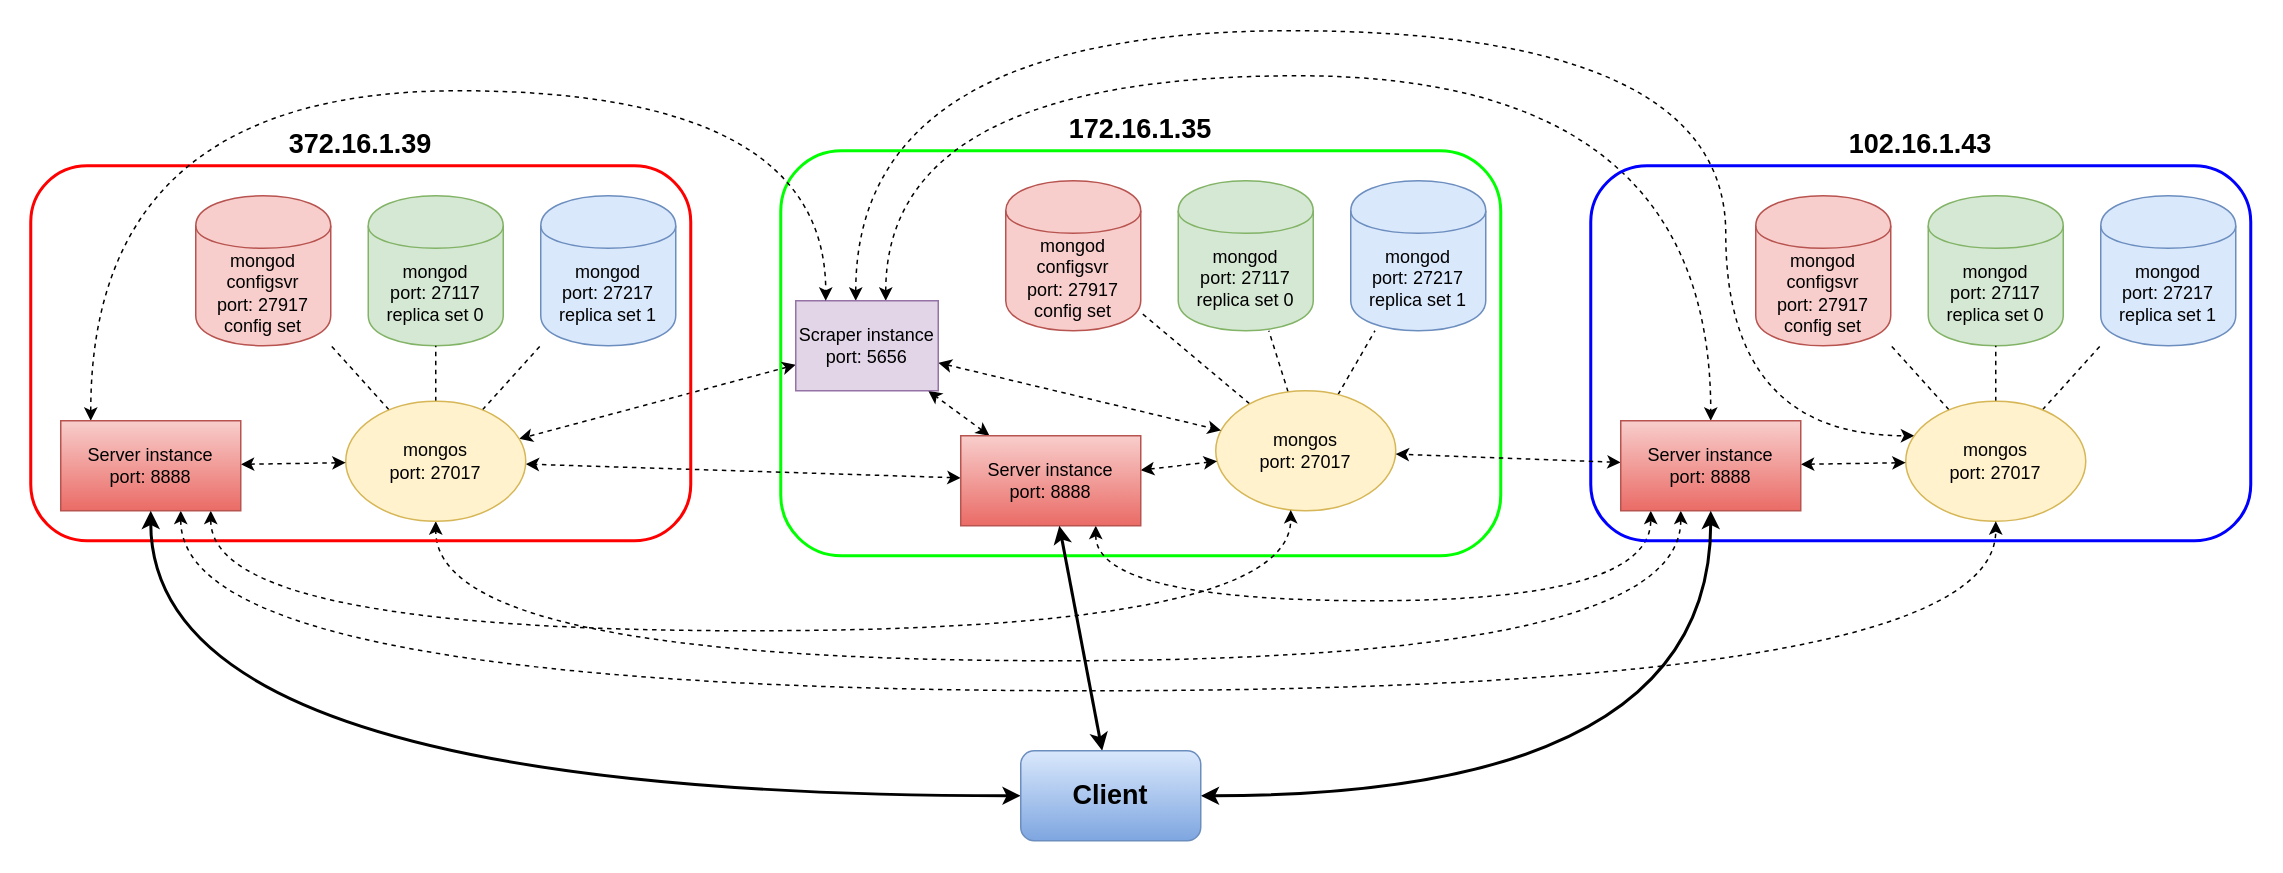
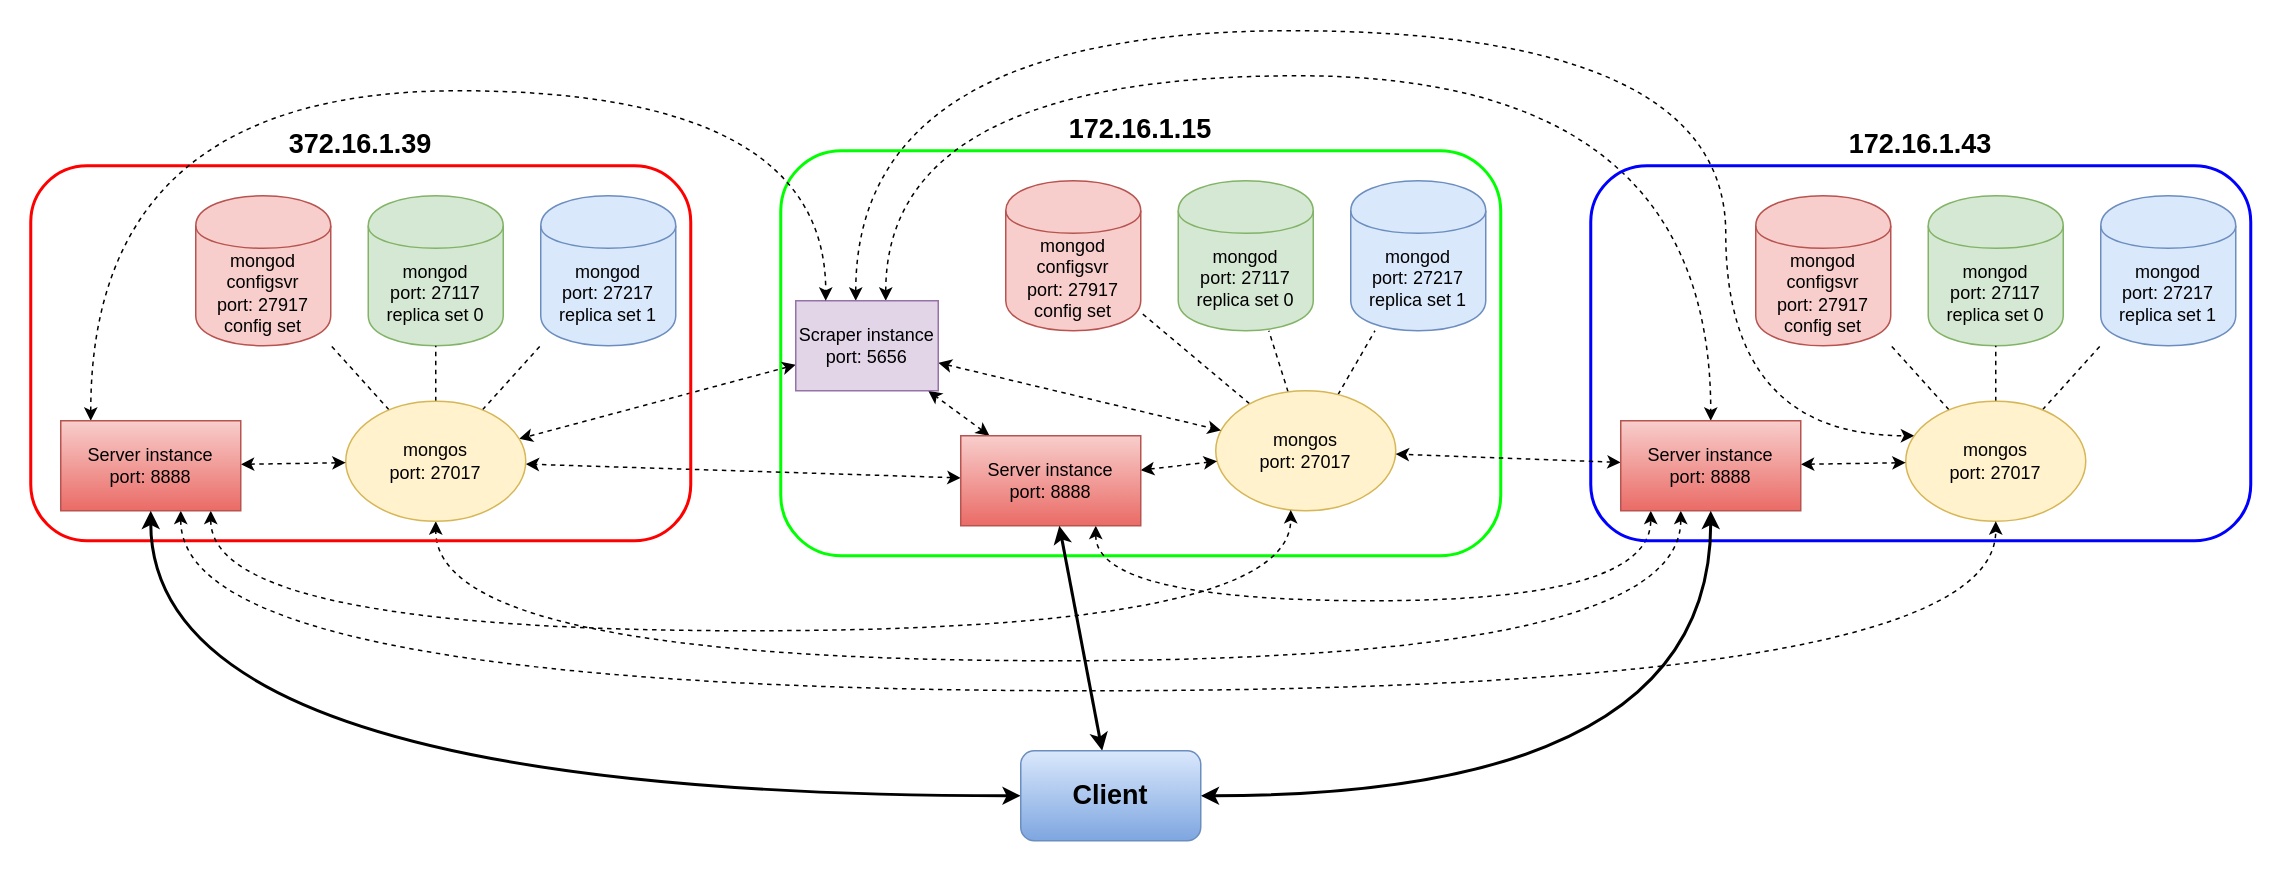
  <mxCell id="0" />
  <mxCell id="1" parent="0" />
- <mxCell id="2" value="&lt;div style=&quot;font-size: 18px;&quot;&gt;172.16.1.35&lt;/div&gt;" style="rounded=1;whiteSpace=wrap;html=1;labelPosition=center;verticalLabelPosition=top;align=center;verticalAlign=bottom;fillColor=none;fontSize=18;fontStyle=1;strokeColor=#00FF00;strokeWidth=2;" vertex="1" parent="1"><mxGeometry x="520" y="100" width="480" height="270" as="geometry" /></mxCell>
+ <mxCell id="2" value="&lt;div style=&quot;font-size: 18px;&quot;&gt;172.16.1.15&lt;/div&gt;" style="rounded=1;whiteSpace=wrap;html=1;labelPosition=center;verticalLabelPosition=top;align=center;verticalAlign=bottom;fillColor=none;fontSize=18;fontStyle=1;strokeColor=#00FF00;strokeWidth=2;" vertex="1" parent="1"><mxGeometry x="520" y="100" width="480" height="270" as="geometry" /></mxCell>
  <mxCell id="3" value="mongod&lt;br&gt;port: 27217&lt;br&gt;replica set 1" style="shape=cylinder;whiteSpace=wrap;html=1;boundedLbl=1;backgroundOutline=1;fillColor=#dae8fc;strokeColor=#6c8ebf;" vertex="1" parent="1"><mxGeometry x="900" y="120" width="90" height="100" as="geometry" /></mxCell>
  <mxCell id="4" value="mongod&lt;br&gt;port: 27117&lt;br&gt;replica set 0" style="shape=cylinder;whiteSpace=wrap;html=1;boundedLbl=1;backgroundOutline=1;fillColor=#d5e8d4;strokeColor=#82b366;" vertex="1" parent="1"><mxGeometry x="785" y="120" width="90" height="100" as="geometry" /></mxCell>
  <mxCell id="5" value="mongod&lt;br&gt;configsvr&lt;br&gt;port: 27917&lt;br&gt;config set" style="shape=cylinder;whiteSpace=wrap;html=1;boundedLbl=1;backgroundOutline=1;fillColor=#f8cecc;strokeColor=#b85450;" vertex="1" parent="1"><mxGeometry x="670" y="120" width="90" height="100" as="geometry" /></mxCell>
  <mxCell id="6" style="rounded=0;orthogonalLoop=1;jettySize=auto;html=1;endArrow=none;endFill=0;dashed=1;" edge="1" parent="1" source="9" target="5"><mxGeometry relative="1" as="geometry" /></mxCell>
  <mxCell id="7" style="edgeStyle=none;rounded=0;orthogonalLoop=1;jettySize=auto;html=1;dashed=1;endArrow=none;endFill=0;" edge="1" parent="1" source="9" target="4"><mxGeometry relative="1" as="geometry" /></mxCell>
  <mxCell id="8" style="edgeStyle=none;rounded=0;orthogonalLoop=1;jettySize=auto;html=1;dashed=1;endArrow=none;endFill=0;" edge="1" parent="1" source="9" target="3"><mxGeometry relative="1" as="geometry" /></mxCell>
  <mxCell id="9" value="mongos&lt;br&gt;port: 27017" style="ellipse;whiteSpace=wrap;html=1;fillColor=#fff2cc;strokeColor=#d6b656;" vertex="1" parent="1"><mxGeometry x="810" y="260" width="120" height="80" as="geometry" /></mxCell>
  <mxCell id="10" style="edgeStyle=none;rounded=0;orthogonalLoop=1;jettySize=auto;html=1;dashed=1;endArrow=classic;endFill=1;startArrow=classic;startFill=1;" edge="1" parent="1" source="14" target="19"><mxGeometry relative="1" as="geometry" /></mxCell>
  <mxCell id="11" style="edgeStyle=none;rounded=0;orthogonalLoop=1;jettySize=auto;html=1;dashed=1;startArrow=classic;startFill=1;endArrow=classic;endFill=1;" edge="1" parent="1" source="14" target="9"><mxGeometry relative="1" as="geometry" /></mxCell>
  <mxCell id="12" style="edgeStyle=none;rounded=0;orthogonalLoop=1;jettySize=auto;html=1;dashed=1;startArrow=classic;startFill=1;endArrow=classic;endFill=1;fontSize=18;" edge="1" parent="1" source="14" target="39"><mxGeometry relative="1" as="geometry" /></mxCell>
  <mxCell id="13" style="edgeStyle=orthogonalEdgeStyle;curved=1;rounded=0;orthogonalLoop=1;jettySize=auto;html=1;dashed=1;startArrow=classic;startFill=1;endArrow=classic;endFill=1;fontSize=18;" edge="1" parent="1" source="14" target="31"><mxGeometry relative="1" as="geometry"><Array as="points"><mxPoint x="730" y="400" /><mxPoint x="1100" y="400" /></Array></mxGeometry></mxCell>
  <mxCell id="14" value="Server instance&lt;br&gt;port: 8888" style="rounded=0;whiteSpace=wrap;html=1;fillColor=#f8cecc;strokeColor=#b85450;gradientColor=#ea6b66;" vertex="1" parent="1"><mxGeometry x="640" y="290" width="120" height="60" as="geometry" /></mxCell>
  <mxCell id="15" style="edgeStyle=none;rounded=0;orthogonalLoop=1;jettySize=auto;html=1;dashed=1;startArrow=classic;startFill=1;endArrow=classic;endFill=1;" edge="1" parent="1" source="19" target="9"><mxGeometry relative="1" as="geometry" /></mxCell>
  <mxCell id="16" style="rounded=0;orthogonalLoop=1;jettySize=auto;html=1;dashed=1;startArrow=classic;startFill=1;endArrow=classic;endFill=1;fontSize=18;" edge="1" parent="1" source="19" target="39"><mxGeometry relative="1" as="geometry" /></mxCell>
  <mxCell id="17" style="edgeStyle=orthogonalEdgeStyle;rounded=0;orthogonalLoop=1;jettySize=auto;html=1;dashed=1;startArrow=classic;startFill=1;endArrow=classic;endFill=1;fontSize=18;curved=1;" edge="1" parent="1" source="19" target="31"><mxGeometry relative="1" as="geometry"><Array as="points"><mxPoint x="590" y="50" /><mxPoint x="1140" y="50" /></Array></mxGeometry></mxCell>
  <mxCell id="18" style="edgeStyle=orthogonalEdgeStyle;curved=1;rounded=0;orthogonalLoop=1;jettySize=auto;html=1;dashed=1;startArrow=classic;startFill=1;endArrow=classic;endFill=1;fontSize=18;" edge="1" parent="1" source="19" target="27"><mxGeometry relative="1" as="geometry"><Array as="points"><mxPoint x="570" y="20" /><mxPoint x="1150" y="20" /><mxPoint x="1150" y="290" /></Array></mxGeometry></mxCell>
  <mxCell id="19" value="Scraper instance&lt;br&gt;port: 5656" style="rounded=0;whiteSpace=wrap;html=1;fillColor=#e1d5e7;strokeColor=#9673a6;" vertex="1" parent="1"><mxGeometry x="530" y="200" width="95" height="60" as="geometry" /></mxCell>
- <mxCell id="20" value="&lt;div style=&quot;font-size: 18px&quot;&gt;102.16.1.43&lt;/div&gt;" style="rounded=1;whiteSpace=wrap;html=1;labelPosition=center;verticalLabelPosition=top;align=center;verticalAlign=bottom;fillColor=none;fontSize=18;fontStyle=1;strokeColor=#0000FF;strokeWidth=2;perimeterSpacing=0;" vertex="1" parent="1"><mxGeometry x="1060" y="110" width="440" height="250" as="geometry" /></mxCell>
+ <mxCell id="20" value="&lt;div style=&quot;font-size: 18px&quot;&gt;172.16.1.43&lt;/div&gt;" style="rounded=1;whiteSpace=wrap;html=1;labelPosition=center;verticalLabelPosition=top;align=center;verticalAlign=bottom;fillColor=none;fontSize=18;fontStyle=1;strokeColor=#0000FF;strokeWidth=2;perimeterSpacing=0;" vertex="1" parent="1"><mxGeometry x="1060" y="110" width="440" height="250" as="geometry" /></mxCell>
  <mxCell id="21" value="mongod&lt;br&gt;port: 27217&lt;br&gt;replica set 1" style="shape=cylinder;whiteSpace=wrap;html=1;boundedLbl=1;backgroundOutline=1;fillColor=#dae8fc;strokeColor=#6c8ebf;" vertex="1" parent="1"><mxGeometry x="1400" y="130" width="90" height="100" as="geometry" /></mxCell>
  <mxCell id="22" value="mongod&lt;br&gt;port: 27117&lt;br&gt;replica set 0" style="shape=cylinder;whiteSpace=wrap;html=1;boundedLbl=1;backgroundOutline=1;fillColor=#d5e8d4;strokeColor=#82b366;" vertex="1" parent="1"><mxGeometry x="1285" y="130" width="90" height="100" as="geometry" /></mxCell>
  <mxCell id="23" value="mongod&lt;br&gt;configsvr&lt;br&gt;port: 27917&lt;br&gt;config set" style="shape=cylinder;whiteSpace=wrap;html=1;boundedLbl=1;backgroundOutline=1;fillColor=#f8cecc;strokeColor=#b85450;" vertex="1" parent="1"><mxGeometry x="1170" y="130" width="90" height="100" as="geometry" /></mxCell>
  <mxCell id="24" style="rounded=0;orthogonalLoop=1;jettySize=auto;html=1;endArrow=none;endFill=0;dashed=1;" edge="1" parent="1" source="27" target="23"><mxGeometry relative="1" as="geometry" /></mxCell>
  <mxCell id="25" style="edgeStyle=none;rounded=0;orthogonalLoop=1;jettySize=auto;html=1;dashed=1;endArrow=none;endFill=0;" edge="1" parent="1" source="27" target="22"><mxGeometry relative="1" as="geometry" /></mxCell>
  <mxCell id="26" style="edgeStyle=none;rounded=0;orthogonalLoop=1;jettySize=auto;html=1;dashed=1;endArrow=none;endFill=0;" edge="1" parent="1" source="27" target="21"><mxGeometry relative="1" as="geometry" /></mxCell>
  <mxCell id="27" value="mongos&lt;br&gt;port: 27017" style="ellipse;whiteSpace=wrap;html=1;fillColor=#fff2cc;strokeColor=#d6b656;" vertex="1" parent="1"><mxGeometry x="1270" y="267" width="120" height="80" as="geometry" /></mxCell>
  <mxCell id="28" style="edgeStyle=none;rounded=0;orthogonalLoop=1;jettySize=auto;html=1;dashed=1;startArrow=classic;startFill=1;endArrow=classic;endFill=1;" edge="1" parent="1" source="31" target="27"><mxGeometry relative="1" as="geometry" /></mxCell>
  <mxCell id="29" style="rounded=0;orthogonalLoop=1;jettySize=auto;html=1;dashed=1;startArrow=classic;startFill=1;endArrow=classic;endFill=1;fontSize=18;" edge="1" parent="1" source="31" target="9"><mxGeometry relative="1" as="geometry" /></mxCell>
  <mxCell id="30" style="edgeStyle=orthogonalEdgeStyle;curved=1;rounded=0;orthogonalLoop=1;jettySize=auto;html=1;dashed=1;startArrow=classic;startFill=1;endArrow=classic;endFill=1;fontSize=18;" edge="1" parent="1" source="31" target="39"><mxGeometry relative="1" as="geometry"><Array as="points"><mxPoint x="1120" y="440" /><mxPoint x="290" y="440" /></Array></mxGeometry></mxCell>
  <mxCell id="31" value="Server instance&lt;br&gt;port: 8888" style="rounded=0;whiteSpace=wrap;html=1;fillColor=#f8cecc;strokeColor=#b85450;gradientColor=#ea6b66;" vertex="1" parent="1"><mxGeometry x="1080" y="280" width="120" height="60" as="geometry" /></mxCell>
  <mxCell id="32" value="&lt;div style=&quot;font-size: 18px&quot;&gt;372.16.1.39&lt;/div&gt;" style="rounded=1;whiteSpace=wrap;html=1;labelPosition=center;verticalLabelPosition=top;align=center;verticalAlign=bottom;fillColor=none;fontSize=18;fontStyle=1;strokeColor=#FF0000;strokeWidth=2;" vertex="1" parent="1"><mxGeometry x="20" y="110" width="440" height="250" as="geometry" /></mxCell>
  <mxCell id="33" value="mongod&lt;br&gt;port: 27217&lt;br&gt;replica set 1" style="shape=cylinder;whiteSpace=wrap;html=1;boundedLbl=1;backgroundOutline=1;fillColor=#dae8fc;strokeColor=#6c8ebf;" vertex="1" parent="1"><mxGeometry y="130" width="90" height="100" as="geometry" x="360" /></mxCell>
  <mxCell id="34" value="mongod&lt;br&gt;port: 27117&lt;br&gt;replica set 0" style="shape=cylinder;whiteSpace=wrap;html=1;boundedLbl=1;backgroundOutline=1;fillColor=#d5e8d4;strokeColor=#82b366;" vertex="1" parent="1"><mxGeometry x="245" y="130" width="90" height="100" as="geometry" /></mxCell>
  <mxCell id="35" value="mongod&lt;br&gt;configsvr&lt;br&gt;port: 27917&lt;br&gt;config set" style="shape=cylinder;whiteSpace=wrap;html=1;boundedLbl=1;backgroundOutline=1;fillColor=#f8cecc;strokeColor=#b85450;" vertex="1" parent="1"><mxGeometry x="130" y="130" width="90" height="100" as="geometry" /></mxCell>
  <mxCell id="36" style="rounded=0;orthogonalLoop=1;jettySize=auto;html=1;endArrow=none;endFill=0;dashed=1;" edge="1" parent="1" source="39" target="35"><mxGeometry relative="1" as="geometry" /></mxCell>
  <mxCell id="37" style="edgeStyle=none;rounded=0;orthogonalLoop=1;jettySize=auto;html=1;dashed=1;endArrow=none;endFill=0;" edge="1" parent="1" source="39" target="34"><mxGeometry relative="1" as="geometry" /></mxCell>
  <mxCell id="38" style="edgeStyle=none;rounded=0;orthogonalLoop=1;jettySize=auto;html=1;dashed=1;endArrow=none;endFill=0;" edge="1" parent="1" source="39" target="33"><mxGeometry relative="1" as="geometry" /></mxCell>
  <mxCell id="39" value="mongos&lt;br&gt;port: 27017" style="ellipse;whiteSpace=wrap;html=1;fillColor=#fff2cc;strokeColor=#d6b656;" vertex="1" parent="1"><mxGeometry x="230" y="267" width="120" height="80" as="geometry" /></mxCell>
  <mxCell id="40" style="edgeStyle=none;rounded=0;orthogonalLoop=1;jettySize=auto;html=1;dashed=1;startArrow=classic;startFill=1;endArrow=classic;endFill=1;" edge="1" parent="1" source="44" target="39"><mxGeometry relative="1" as="geometry" /></mxCell>
  <mxCell id="41" style="edgeStyle=orthogonalEdgeStyle;rounded=0;orthogonalLoop=1;jettySize=auto;html=1;dashed=1;startArrow=classic;startFill=1;endArrow=classic;endFill=1;fontSize=18;curved=1;" edge="1" parent="1" source="44" target="19"><mxGeometry relative="1" as="geometry"><Array as="points"><mxPoint x="60" y="60" /><mxPoint x="550" y="60" /></Array></mxGeometry></mxCell>
  <mxCell id="42" style="edgeStyle=orthogonalEdgeStyle;rounded=0;orthogonalLoop=1;jettySize=auto;html=1;dashed=1;startArrow=classic;startFill=1;endArrow=classic;endFill=1;fontSize=18;curved=1;" edge="1" parent="1" source="44" target="9"><mxGeometry relative="1" as="geometry"><Array as="points"><mxPoint x="140" y="420" /><mxPoint x="860" y="420" /></Array></mxGeometry></mxCell>
  <mxCell id="43" style="edgeStyle=orthogonalEdgeStyle;curved=1;rounded=0;orthogonalLoop=1;jettySize=auto;html=1;dashed=1;startArrow=classic;startFill=1;endArrow=classic;endFill=1;fontSize=18;" edge="1" parent="1" source="44" target="27"><mxGeometry relative="1" as="geometry"><Array as="points"><mxPoint x="120" y="460" /><mxPoint x="1330" y="460" /></Array></mxGeometry></mxCell>
  <mxCell id="44" value="Server instance&lt;br&gt;port: 8888" style="rounded=0;whiteSpace=wrap;html=1;fillColor=#f8cecc;strokeColor=#b85450;gradientColor=#ea6b66;" vertex="1" parent="1"><mxGeometry x="40" y="280" width="120" height="60" as="geometry" /></mxCell>
  <mxCell id="45" style="edgeStyle=orthogonalEdgeStyle;curved=1;rounded=0;orthogonalLoop=1;jettySize=auto;html=1;startArrow=classic;startFill=1;endArrow=classic;endFill=1;fontSize=18;strokeWidth=2;" edge="1" parent="1" source="48" target="44"><mxGeometry relative="1" as="geometry" /></mxCell>
  <mxCell id="46" style="rounded=0;orthogonalLoop=1;jettySize=auto;html=1;startArrow=classic;startFill=1;endArrow=classic;endFill=1;fontSize=18;strokeWidth=2;" edge="1" parent="1" source="48" target="14"><mxGeometry relative="1" as="geometry" /></mxCell>
  <mxCell id="47" style="edgeStyle=orthogonalEdgeStyle;curved=1;rounded=0;orthogonalLoop=1;jettySize=auto;html=1;startArrow=classic;startFill=1;endArrow=classic;endFill=1;fontSize=18;strokeWidth=2;" edge="1" parent="1" source="48" target="31"><mxGeometry relative="1" as="geometry" /></mxCell>
  <mxCell id="48" value="Client" style="rounded=1;whiteSpace=wrap;html=1;fontSize=18;fontStyle=1;fillColor=#dae8fc;strokeColor=#6c8ebf;gradientColor=#7ea6e0;" vertex="1" parent="1"><mxGeometry x="680" y="500" width="120" height="60" as="geometry" /></mxCell>
